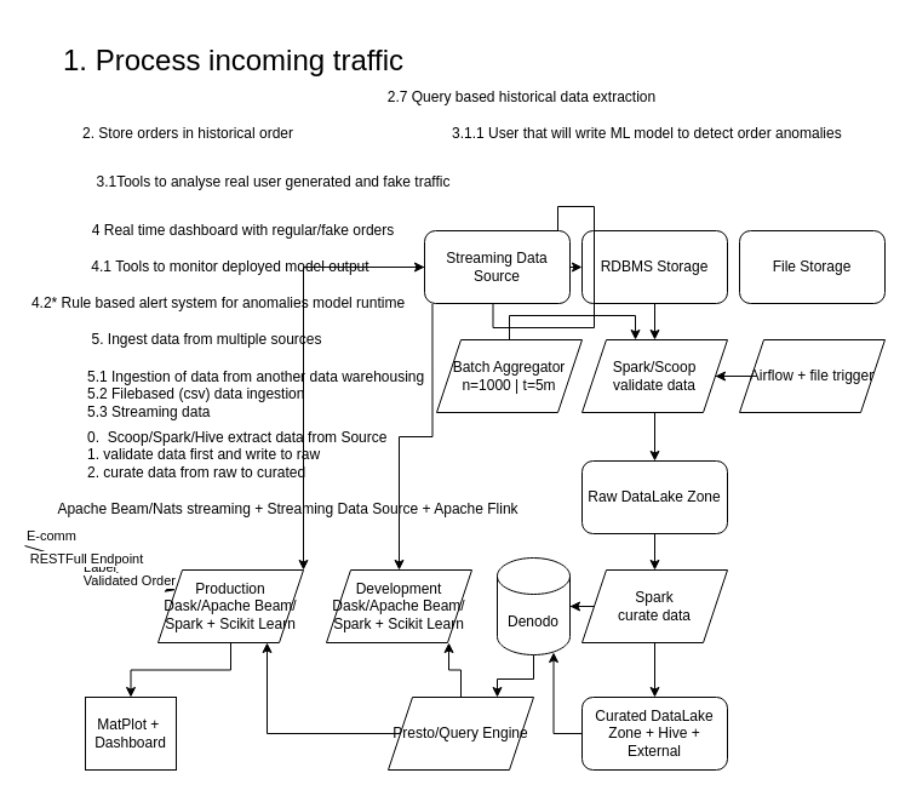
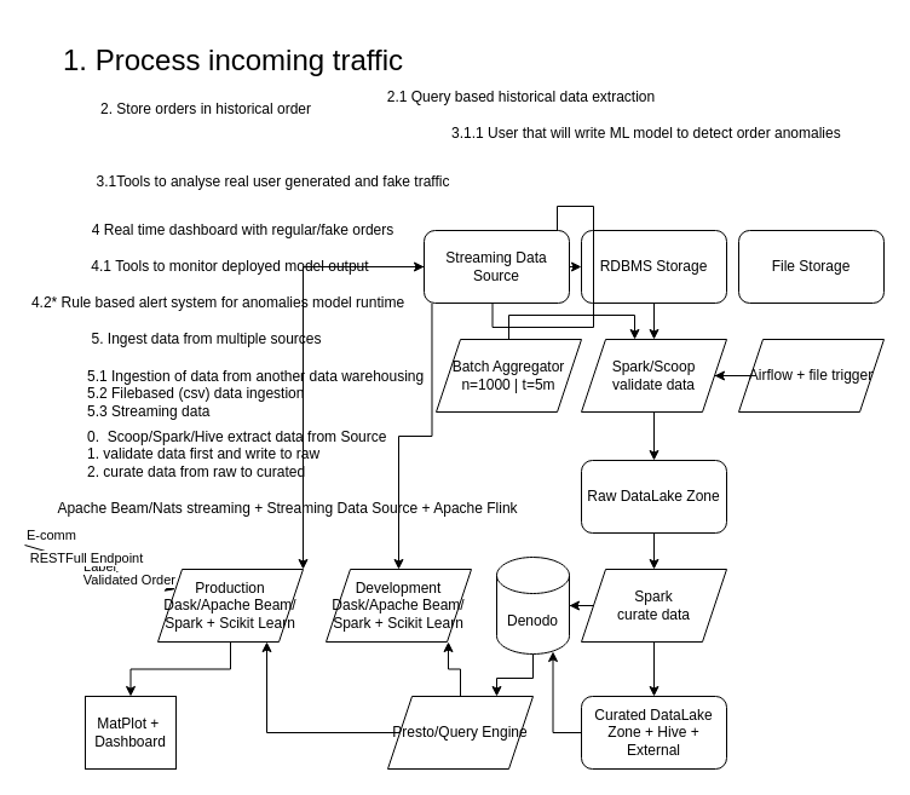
  <mxCell id="0" />
  <mxCell id="1" parent="0" />
  <mxCell id="2" value="&lt;font style=&quot;font-size: 24px&quot;&gt;1. Process incoming traffic&amp;nbsp;&lt;/font&gt;" style="text;html=1;strokeColor=none;fillColor=none;align=left;verticalAlign=middle;whiteSpace=wrap;rounded=0;" vertex="1" parent="1"><mxGeometry x="50" width="390" height="60" as="geometry" y="20" /></mxCell>
  <mxCell id="3" value="5.1 Ingestion of data from another data warehousing&lt;br&gt;5.2 Filebased (csv) data ingestion&lt;br&gt;5.3 Streaming data" style="text;html=1;align=left;verticalAlign=middle;resizable=0;points=[];autosize=1;strokeColor=none;" vertex="1" parent="1"><mxGeometry x="70" y="300" width="300" height="50" as="geometry" /></mxCell>
  <mxCell id="4" value="4 Real time dashboard with regular/fake orders" style="text;html=1;align=center;verticalAlign=middle;resizable=0;points=[];autosize=1;strokeColor=none;" vertex="1" parent="1"><mxGeometry x="65" y="180" width="270" height="20" as="geometry" /></mxCell>
  <mxCell id="5" value="3.1.1 User that will write ML model to detect order anomalies&amp;nbsp;" style="text;html=1;align=center;verticalAlign=middle;resizable=0;points=[];autosize=1;strokeColor=none;" vertex="1" parent="1"><mxGeometry x="360" y="100" width="350" height="20" as="geometry" /></mxCell>
- <mxCell id="6" value="2.7 Query based historical data extraction" style="text;html=1;align=center;verticalAlign=middle;resizable=0;points=[];autosize=1;strokeColor=none;" vertex="1" parent="1"><mxGeometry x="310" y="70" width="240" height="20" as="geometry" /></mxCell>
+ <mxCell id="6" value="2.1 Query based historical data extraction" style="text;html=1;align=center;verticalAlign=middle;resizable=0;points=[];autosize=1;strokeColor=none;" vertex="1" parent="1"><mxGeometry x="310" y="70" width="240" height="20" as="geometry" /></mxCell>
  <mxCell id="7" value="&lt;font style=&quot;font-size: 12px&quot;&gt;3.1Tools to analyse real user generated and fake&amp;nbsp;traffic&lt;/font&gt;" style="text;html=1;align=center;verticalAlign=middle;resizable=0;points=[];autosize=1;strokeColor=none;" vertex="1" parent="1"><mxGeometry x="70" y="140" width="310" height="20" as="geometry" /></mxCell>
- <mxCell id="8" value="2. Store orders in historical order" style="text;html=1;strokeColor=none;fillColor=none;align=center;verticalAlign=middle;whiteSpace=wrap;rounded=0;" vertex="1" parent="1"><mxGeometry x="25" y="100" width="260" height="20" as="geometry" /></mxCell>
+ <mxCell id="8" value="2. Store orders in historical order" style="text;html=1;strokeColor=none;fillColor=none;align=center;verticalAlign=middle;whiteSpace=wrap;rounded=0;" vertex="1" parent="1"><mxGeometry x="40" y="80" width="260" height="20" as="geometry" /></mxCell>
  <mxCell id="9" value="" style="edgeStyle=orthogonalEdgeStyle;rounded=0;orthogonalLoop=1;jettySize=auto;html=1;" edge="1" parent="1" source="10" target="32"><mxGeometry relative="1" as="geometry" /></mxCell>
  <mxCell id="10" value="4.1 Tools to monitor deployed model output" style="text;html=1;strokeColor=none;fillColor=none;align=center;verticalAlign=middle;whiteSpace=wrap;rounded=0;" vertex="1" parent="1"><mxGeometry x="60" y="210" width="260" height="20" as="geometry" /></mxCell>
  <mxCell id="11" value="4.2* Rule based alert system for anomalies model runtime" style="text;html=1;strokeColor=none;fillColor=none;align=center;verticalAlign=middle;whiteSpace=wrap;rounded=0;" vertex="1" parent="1"><mxGeometry x="20" y="240" width="320" height="20" as="geometry" /></mxCell>
  <mxCell id="12" value="5. Ingest data from multiple sources" style="text;html=1;align=center;verticalAlign=middle;resizable=0;points=[];autosize=1;strokeColor=none;" vertex="1" parent="1"><mxGeometry x="65" y="270" width="210" height="20" as="geometry" /></mxCell>
  <mxCell id="13" value="0. &amp;nbsp;Scoop/Spark/Hive extract data from Source&lt;br&gt;1. validate data first and write to raw&lt;br&gt;2. curate data from raw to curated&amp;nbsp;" style="text;html=1;align=left;verticalAlign=middle;resizable=0;points=[];autosize=1;strokeColor=none;" vertex="1" parent="1"><mxGeometry x="70" y="350" width="270" height="50" as="geometry" /></mxCell>
  <mxCell id="14" value="RDBMS Storage" style="rounded=1;whiteSpace=wrap;html=1;" vertex="1" parent="1"><mxGeometry x="480" y="190" width="120" height="60" as="geometry" /></mxCell>
  <mxCell id="15" style="edgeStyle=orthogonalEdgeStyle;rounded=0;orthogonalLoop=1;jettySize=auto;html=1;entryX=0.5;entryY=0;entryDx=0;entryDy=0;" edge="1" parent="1" source="16" target="19"><mxGeometry relative="1" as="geometry" /></mxCell>
  <mxCell id="16" value="Spark/Scoop&lt;br&gt;validate data" style="shape=parallelogram;perimeter=parallelogramPerimeter;whiteSpace=wrap;html=1;fixedSize=1;" vertex="1" parent="1"><mxGeometry x="480" y="280" width="120" height="60" as="geometry" /></mxCell>
  <mxCell id="17" value="" style="endArrow=classic;html=1;exitX=0.5;exitY=1;exitDx=0;exitDy=0;entryX=0.5;entryY=0;entryDx=0;entryDy=0;" edge="1" parent="1" source="14" target="16"><mxGeometry width="50" height="50" relative="1" as="geometry"><mxPoint x="280" y="310" as="sourcePoint" /><mxPoint x="330" y="260" as="targetPoint" /></mxGeometry></mxCell>
  <mxCell id="18" style="edgeStyle=orthogonalEdgeStyle;rounded=0;orthogonalLoop=1;jettySize=auto;html=1;entryX=0.5;entryY=0;entryDx=0;entryDy=0;" edge="1" parent="1" source="19" target="22"><mxGeometry relative="1" as="geometry" /></mxCell>
  <mxCell id="19" value="Raw DataLake Zone" style="rounded=1;whiteSpace=wrap;html=1;" vertex="1" parent="1"><mxGeometry x="480" y="380" width="120" height="60" as="geometry" /></mxCell>
  <mxCell id="20" style="edgeStyle=orthogonalEdgeStyle;rounded=0;orthogonalLoop=1;jettySize=auto;html=1;entryX=0.5;entryY=0;entryDx=0;entryDy=0;" edge="1" parent="1" source="22" target="24"><mxGeometry relative="1" as="geometry" /></mxCell>
  <mxCell id="21" style="edgeStyle=orthogonalEdgeStyle;rounded=0;orthogonalLoop=1;jettySize=auto;html=1;entryX=1;entryY=0.5;entryDx=0;entryDy=0;entryPerimeter=0;" edge="1" parent="1" source="22" target="47"><mxGeometry relative="1" as="geometry" /></mxCell>
  <mxCell id="22" value="Spark&lt;br&gt;curate data" style="shape=parallelogram;perimeter=parallelogramPerimeter;whiteSpace=wrap;html=1;fixedSize=1;" vertex="1" parent="1"><mxGeometry x="480" y="470" width="120" height="60" as="geometry" /></mxCell>
  <mxCell id="23" style="edgeStyle=orthogonalEdgeStyle;rounded=0;orthogonalLoop=1;jettySize=auto;html=1;entryX=0.775;entryY=0.975;entryDx=0;entryDy=0;entryPerimeter=0;" edge="1" parent="1" source="24" target="47"><mxGeometry relative="1" as="geometry" /></mxCell>
  <mxCell id="24" value="Curated DataLake Zone + Hive + External" style="rounded=1;whiteSpace=wrap;html=1;" vertex="1" parent="1"><mxGeometry x="480" y="575" width="120" height="60" as="geometry" /></mxCell>
  <mxCell id="25" value="File Storage" style="rounded=1;whiteSpace=wrap;html=1;" vertex="1" parent="1"><mxGeometry x="610" y="190" width="120" height="60" as="geometry" /></mxCell>
  <mxCell id="26" style="edgeStyle=orthogonalEdgeStyle;rounded=0;orthogonalLoop=1;jettySize=auto;html=1;" edge="1" parent="1" source="27" target="16"><mxGeometry relative="1" as="geometry" /></mxCell>
  <mxCell id="27" value="Airflow + file trigger" style="shape=parallelogram;perimeter=parallelogramPerimeter;whiteSpace=wrap;html=1;fixedSize=1;" vertex="1" parent="1"><mxGeometry x="610" y="280" width="120" height="60" as="geometry" /></mxCell>
  <mxCell id="28" value="Development&lt;br&gt;Dask/Apache Beam/ Spark + Scikit Learn" style="shape=parallelogram;perimeter=parallelogramPerimeter;whiteSpace=wrap;html=1;fixedSize=1;" vertex="1" parent="1"><mxGeometry x="269" y="470" width="120" height="60" as="geometry" /></mxCell>
  <mxCell id="29" style="edgeStyle=orthogonalEdgeStyle;rounded=0;orthogonalLoop=1;jettySize=auto;html=1;exitX=0.054;exitY=1.008;exitDx=0;exitDy=0;entryX=0.5;entryY=0;entryDx=0;entryDy=0;exitPerimeter=0;" edge="1" parent="1" source="32" target="28"><mxGeometry relative="1" as="geometry" /></mxCell>
  <mxCell id="30" style="edgeStyle=orthogonalEdgeStyle;rounded=0;orthogonalLoop=1;jettySize=auto;html=1;exitX=0.471;exitY=1;exitDx=0;exitDy=0;exitPerimeter=0;" edge="1" parent="1" source="32" target="14"><mxGeometry relative="1" as="geometry" /></mxCell>
  <mxCell id="31" style="edgeStyle=orthogonalEdgeStyle;rounded=0;orthogonalLoop=1;jettySize=auto;html=1;entryX=1;entryY=0;entryDx=0;entryDy=0;" edge="1" parent="1" source="32" target="39"><mxGeometry relative="1" as="geometry" /></mxCell>
  <mxCell id="32" value="Streaming Data Source" style="rounded=1;whiteSpace=wrap;html=1;" vertex="1" parent="1"><mxGeometry x="350" y="190" width="120" height="60" as="geometry" /></mxCell>
  <mxCell id="33" style="edgeStyle=orthogonalEdgeStyle;rounded=0;orthogonalLoop=1;jettySize=auto;html=1;entryX=0.367;entryY=0;entryDx=0;entryDy=0;entryPerimeter=0;" edge="1" parent="1" source="34" target="16"><mxGeometry relative="1" as="geometry" /></mxCell>
  <mxCell id="34" value="Batch Aggregator&lt;br&gt;n=1000 | t=5m" style="shape=parallelogram;perimeter=parallelogramPerimeter;whiteSpace=wrap;html=1;fixedSize=1;" vertex="1" parent="1"><mxGeometry x="360" y="280" width="120" height="60" as="geometry" /></mxCell>
  <mxCell id="35" style="edgeStyle=orthogonalEdgeStyle;rounded=0;orthogonalLoop=1;jettySize=auto;html=1;entryX=0.842;entryY=1;entryDx=0;entryDy=0;entryPerimeter=0;" edge="1" parent="1" source="37" target="28"><mxGeometry relative="1" as="geometry" /></mxCell>
  <mxCell id="36" style="edgeStyle=orthogonalEdgeStyle;rounded=0;orthogonalLoop=1;jettySize=auto;html=1;entryX=0.75;entryY=1;entryDx=0;entryDy=0;" edge="1" parent="1" source="37" target="39"><mxGeometry relative="1" as="geometry" /></mxCell>
  <mxCell id="37" value="Presto/Query Engine" style="shape=parallelogram;perimeter=parallelogramPerimeter;whiteSpace=wrap;html=1;fixedSize=1;" vertex="1" parent="1"><mxGeometry x="320" y="575" width="120" height="60" as="geometry" /></mxCell>
  <mxCell id="38" style="edgeStyle=orthogonalEdgeStyle;rounded=0;orthogonalLoop=1;jettySize=auto;html=1;entryX=0.5;entryY=0;entryDx=0;entryDy=0;" edge="1" parent="1" source="39" target="40"><mxGeometry relative="1" as="geometry" /></mxCell>
  <mxCell id="39" value="Production&lt;br&gt;Dask/Apache Beam/ Spark + Scikit Learn" style="shape=parallelogram;perimeter=parallelogramPerimeter;whiteSpace=wrap;html=1;fixedSize=1;" vertex="1" parent="1"><mxGeometry x="130" y="470" width="120" height="60" as="geometry" /></mxCell>
  <mxCell id="40" value="MatPlot +&amp;nbsp;&lt;br&gt;Dashboard" style="rounded=0;whiteSpace=wrap;html=1;" vertex="1" parent="1"><mxGeometry x="70" y="575" width="75" height="60" as="geometry" /></mxCell>
  <mxCell id="41" value="Label" style="endArrow=classic;html=1;" edge="1" parent="1" target="39"><mxGeometry relative="1" as="geometry"><mxPoint x="20" y="450" as="sourcePoint" /><mxPoint x="180" y="450" as="targetPoint" /></mxGeometry></mxCell>
  <mxCell id="42" value="RESTFull Endpoint" style="edgeLabel;resizable=0;html=1;align=center;verticalAlign=middle;" connectable="0" vertex="1" parent="41"><mxGeometry relative="1" as="geometry"><mxPoint x="-12" y="-8" as="offset" /></mxGeometry></mxCell>
  <mxCell id="43" value="E-comm" style="edgeLabel;resizable=0;html=1;align=left;verticalAlign=bottom;" connectable="0" vertex="1" parent="41"><mxGeometry x="-1" relative="1" as="geometry" /></mxCell>
  <mxCell id="44" value="Validated Order" style="edgeLabel;resizable=0;html=1;align=right;verticalAlign=bottom;" connectable="0" vertex="1" parent="41"><mxGeometry x="1" relative="1" as="geometry" /></mxCell>
  <mxCell id="45" value="Apache Beam/Nats streaming + Streaming Data Source + Apache Flink" style="text;html=1;align=center;verticalAlign=middle;resizable=0;points=[];autosize=1;strokeColor=none;" vertex="1" parent="1"><mxGeometry x="37" y="410" width="400" height="20" as="geometry" /></mxCell>
  <mxCell id="46" style="edgeStyle=orthogonalEdgeStyle;rounded=0;orthogonalLoop=1;jettySize=auto;html=1;entryX=0.75;entryY=0;entryDx=0;entryDy=0;" edge="1" parent="1" source="47" target="37"><mxGeometry relative="1" as="geometry" /></mxCell>
  <mxCell id="47" value="Denodo" style="shape=cylinder3;whiteSpace=wrap;html=1;boundedLbl=1;backgroundOutline=1;size=15;" vertex="1" parent="1"><mxGeometry x="410" y="460" width="60" height="80" as="geometry" /></mxCell>
